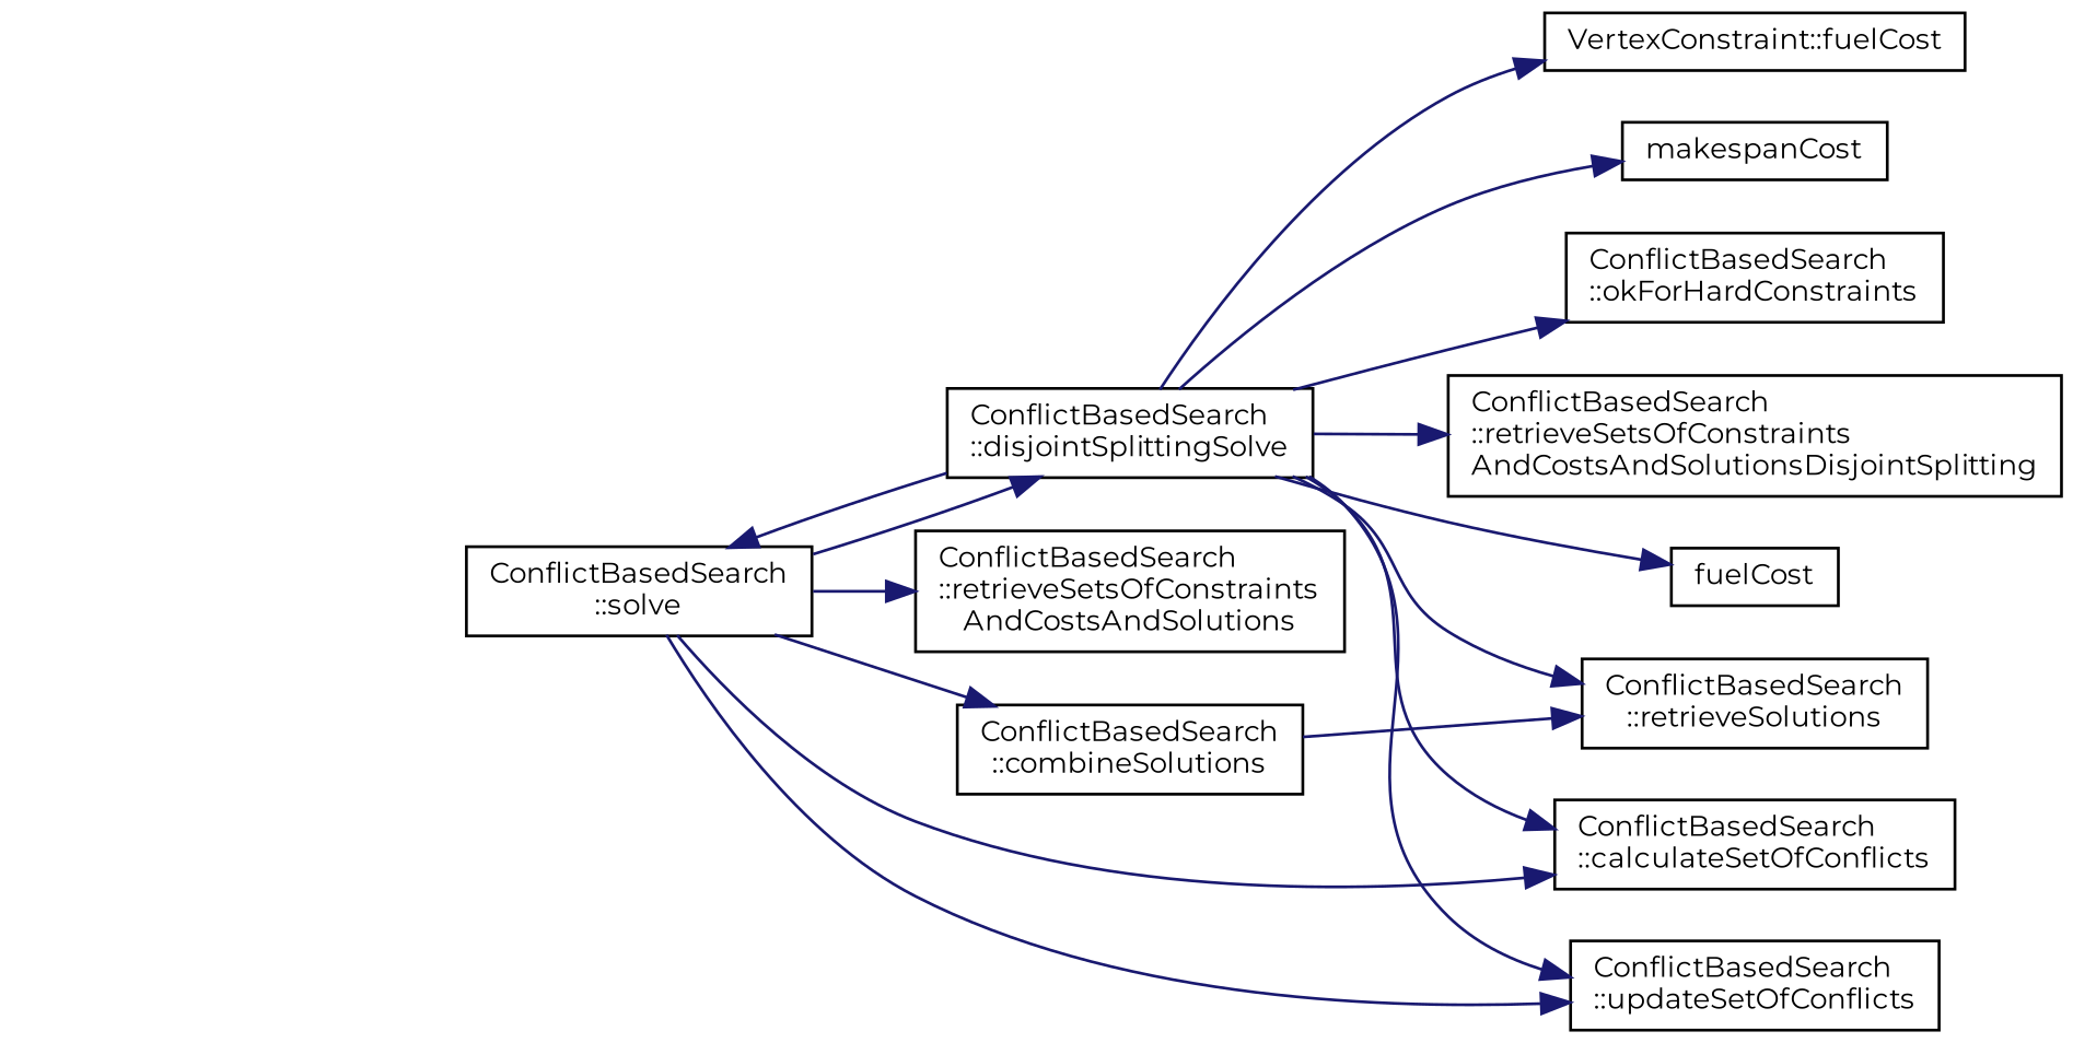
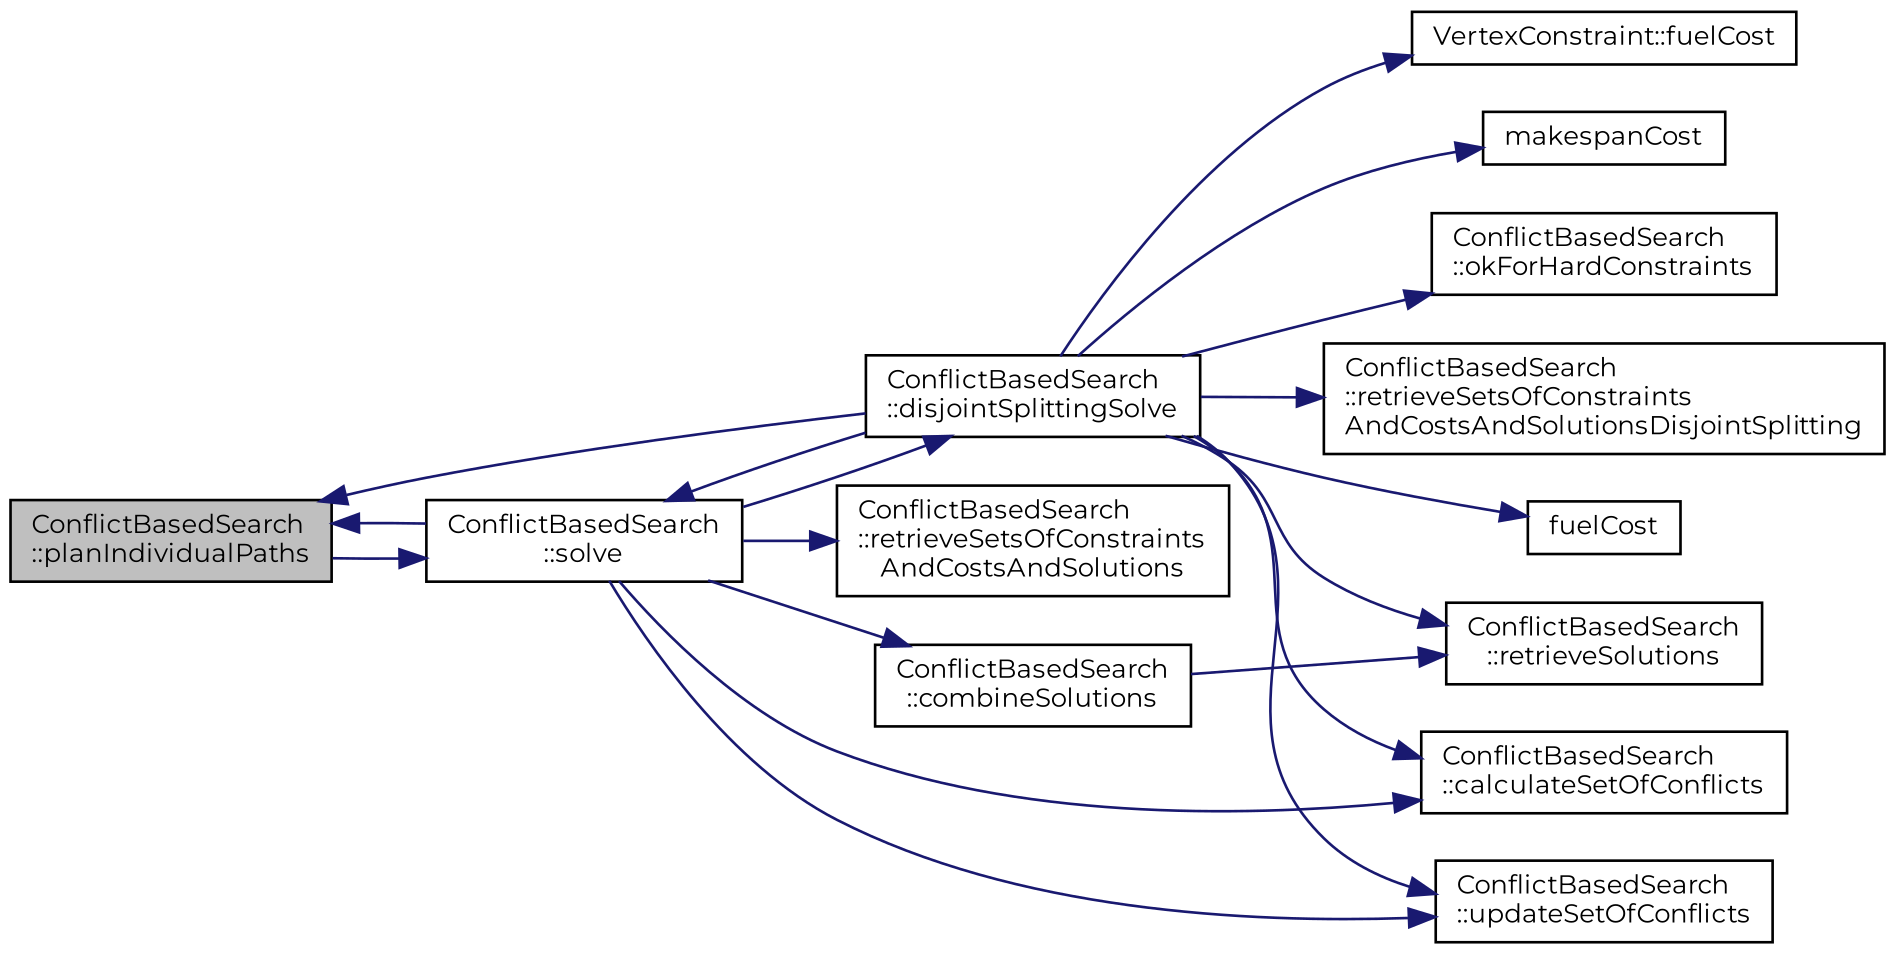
  digraph {
    fontname=Montserrat
    rankdir=LR
    node [color=black fillcolor=white fontname=Montserrat fontsize=10 shape=record style=filled]
    edge [color=midnightblue fontname=Montserrat fontsize=10 labelfontname=Helvetica labelfontsize=10 style=solid]
+   n1 [fillcolor=grey75 fontcolor=black height=0.2 label="ConflictBasedSearch\l::planIndividualPaths" width=0.4]
    n2 [height=0.2 label="ConflictBasedSearch\l::solve" width=0.4]
    n3 [height=0.2 label="ConflictBasedSearch\l::calculateSetOfConflicts" width=0.4]
    n4 [height=0.2 label="ConflictBasedSearch\l::combineSolutions" width=0.4]
    n5 [height=0.2 label="ConflictBasedSearch\l::disjointSplittingSolve" width=0.4]
    n6 [height=0.2 label="ConflictBasedSearch\l::updateSetOfConflicts" width=0.4]
    n7 [height=0.2 label="ConflictBasedSearch\l::retrieveSetsOfConstraints\lAndCostsAndSolutions" width=0.4]
    n8 [height=0.2 label="ConflictBasedSearch\l::retrieveSolutions" width=0.4]
    n9 [height=0.2 label=fuelCost width=0.4]
    n10 [height=0.2 label="VertexConstraint::fuelCost" width=0.4]
    n11 [height=0.2 label=makespanCost width=0.4]
    n12 [height=0.2 label="ConflictBasedSearch\l::okForHardConstraints" width=0.4]
    n13 [height=0.2 label="ConflictBasedSearch\l::retrieveSetsOfConstraints\lAndCostsAndSolutionsDisjointSplitting" width=0.4]
+   n1 -> n2
+   n2 -> n1
    n2 -> n3
    n2 -> n4
    n2 -> n5
    n2 -> n6
    n2 -> n7
    n4 -> n8
+   n5 -> n1
    n5 -> n2
    n5 -> n3
    n5 -> n6
    n5 -> n8
    n5 -> n9
    n5 -> n10
    n5 -> n11
    n5 -> n12
    n5 -> n13
  }
